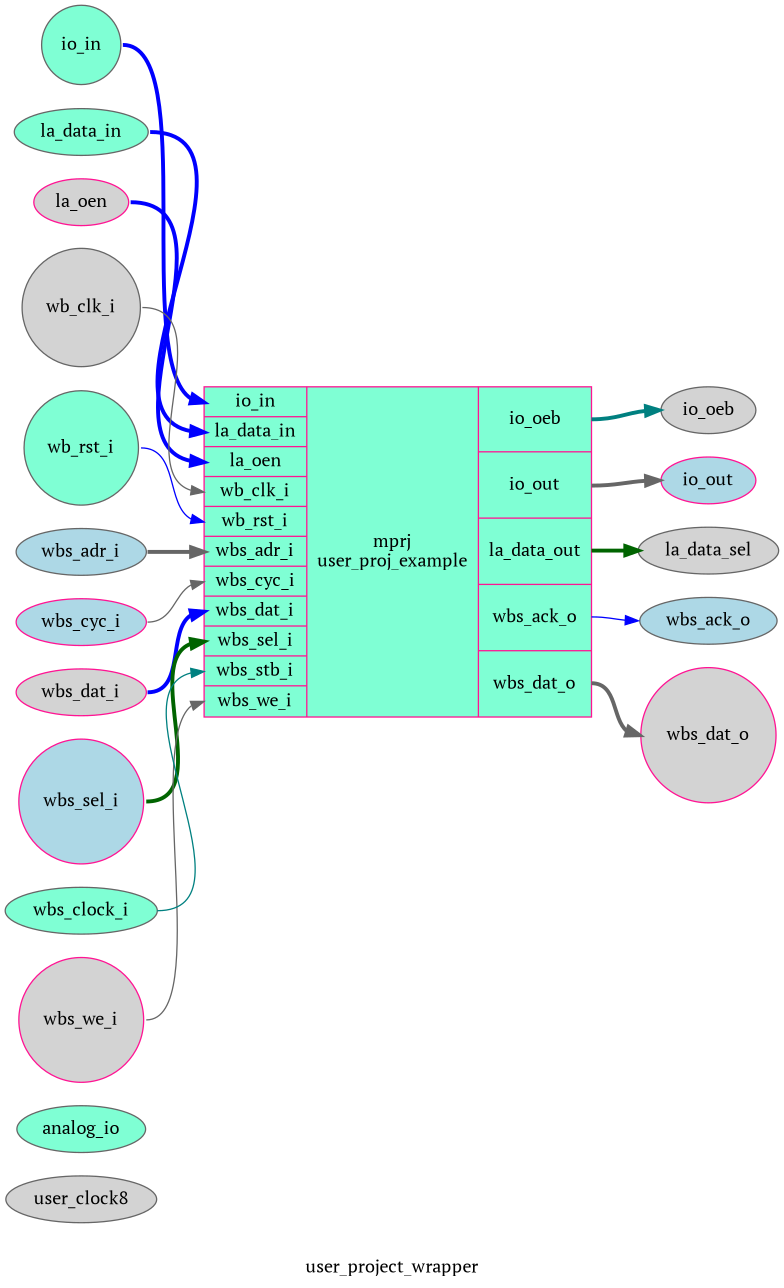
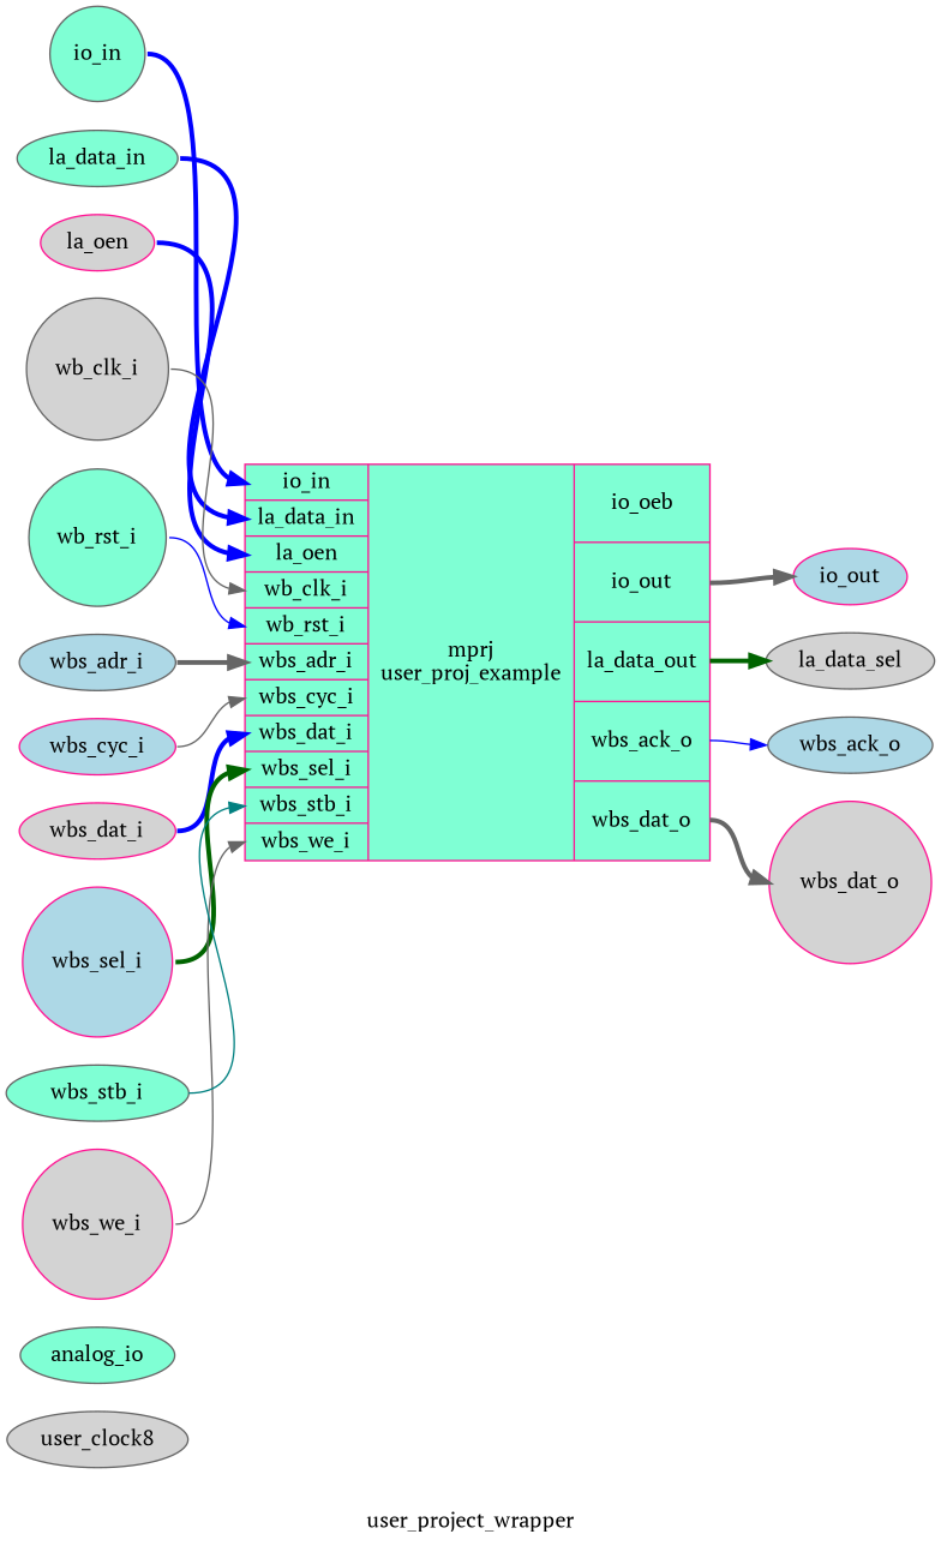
  digraph {
    fontname="PT Serif"
    label=user_project_wrapper
    rankdir=LR
    remincross=true
    node [color=gray40 fillcolor=lightgrey fontcolor=black fontname="PT Serif" shape=ellipse style=filled]
    edge [color=blue fontname="PT Serif" headport=w style="setlinewidth(3)" tailport=e]
    n1 [label=user_clock8]
    n2 [fillcolor=aquamarine label=analog_io]
-   n3 [label=io_oeb]
    n4 [color=deeppink fillcolor=lightblue label=io_out]
    n5 [fillcolor=aquamarine label=io_in shape=circle]
    n6 [color=deeppink fillcolor=aquamarine label="{{<p5> io_in|<p8> la_data_in|<p6> la_oen|<p18> wb_clk_i|<p17> wb_rst_i|<p11> wbs_adr_i|<p15> wbs_cyc_i|<p12> wbs_dat_i|<p13> wbs_sel_i|<p16> wbs_stb_i|<p14> wbs_we_i}|mprj\nuser_proj_example|{<p3> io_oeb|<p4> io_out|<p7> la_data_out|<p10> wbs_ack_o|<p9> wbs_dat_o}}" shape=record fontcolor=""]
    n7 [label=la_data_sel]
    n8 [color=deeppink label=wbs_dat_o shape=circle]
    n9 [fillcolor=lightblue label=wbs_ack_o]
    n10 [color=deeppink label=la_oen]
    n11 [fillcolor=aquamarine label=la_data_in]
    n12 [fillcolor=lightblue label=wbs_adr_i]
    n13 [color=deeppink label=wbs_dat_i]
    n14 [color=deeppink fillcolor=lightblue label=wbs_sel_i shape=circle]
    n15 [color=deeppink label=wbs_we_i shape=circle]
    n16 [color=deeppink fillcolor=lightblue label=wbs_cyc_i]
-   n17 [fillcolor=aquamarine label=wbs_clock_i]
+   n17 [fillcolor=aquamarine label=wbs_stb_i]
    n18 [fillcolor=aquamarine label=wb_rst_i shape=circle]
    n19 [label=wb_clk_i shape=circle]
    n5 -> n6 [headport="p5:w"]
-   n6 -> n3 [color=teal tailport="p3:e"]
    n6 -> n4 [color=gray40 tailport="p4:e"]
    n6 -> n7 [color=darkgreen tailport="p7:e"]
    n6 -> n8 [color=gray40 tailport="p9:e"]
    n6 -> n9 [tailport="p10:e" style=""]
    n10 -> n6 [headport="p6:w"]
    n11 -> n6 [headport="p8:w"]
    n12 -> n6 [color=gray40 headport="p11:w"]
    n13 -> n6 [headport="p12:w"]
    n14 -> n6 [color=darkgreen headport="p13:w"]
    n15 -> n6 [color=gray40 headport="p14:w" style=""]
    n16 -> n6 [color=gray40 headport="p15:w" style=""]
    n17 -> n6 [color=teal headport="p16:w" style=""]
    n18 -> n6 [headport="p17:w" style=""]
    n19 -> n6 [color=gray40 headport="p18:w" style=""]
  }
